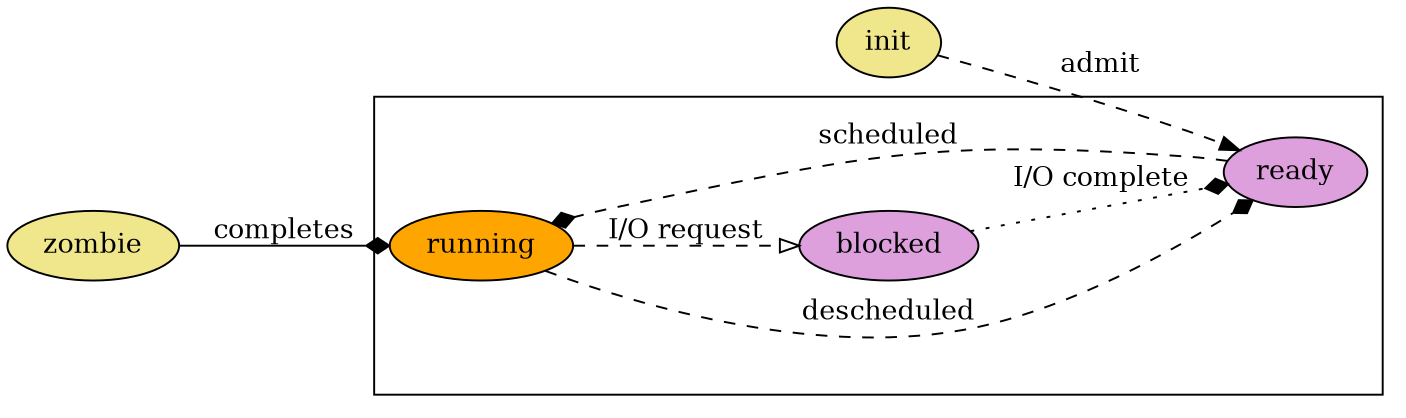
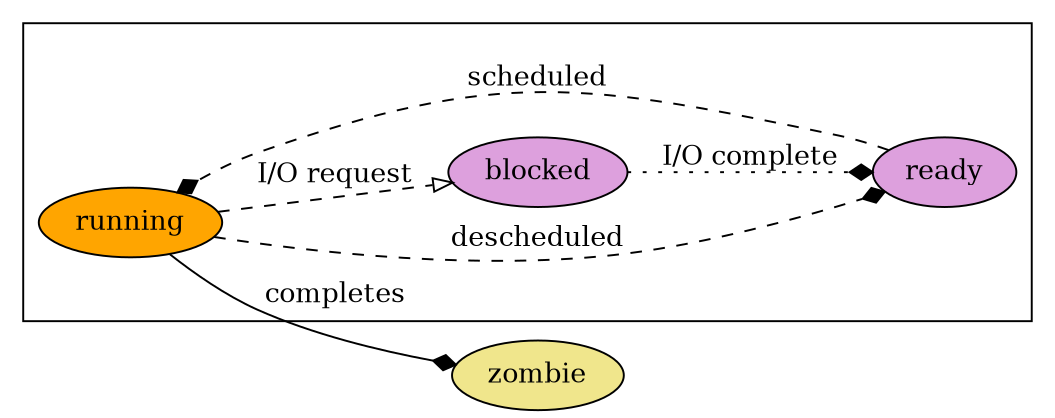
  digraph {
    rankdir=LR
    node [fillcolor=plum style=filled]
    edge [arrowhead=diamond style=dashed]
    running [fillcolor=orange]
    ready
    blocked
    zombie [fillcolor=khaki]
-   init [fillcolor=khaki]
    subgraph cluster_1 {
      running
      ready
      blocked
    }
    running -> ready [label=descheduled]
    running -> blocked [arrowhead=onormal label="I/O request"]
-   zombie -> running [label=completes style=solid]
+   running -> zombie [label=completes style=solid]
    ready -> running [label=scheduled]
    blocked -> ready [label="I/O complete" style=dotted]
-   init -> ready [arrowhead=normal label=admit]
  }
